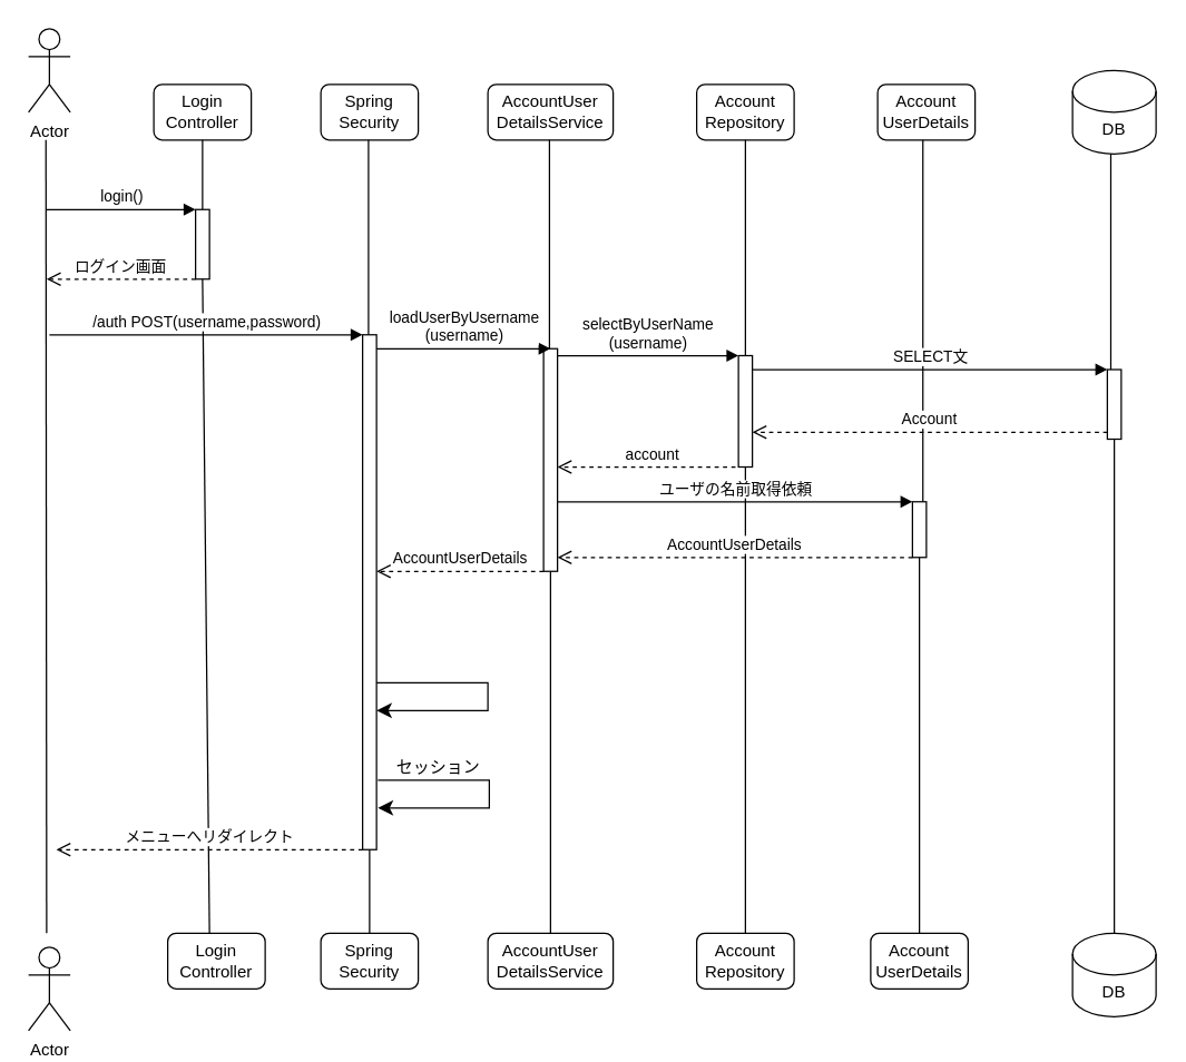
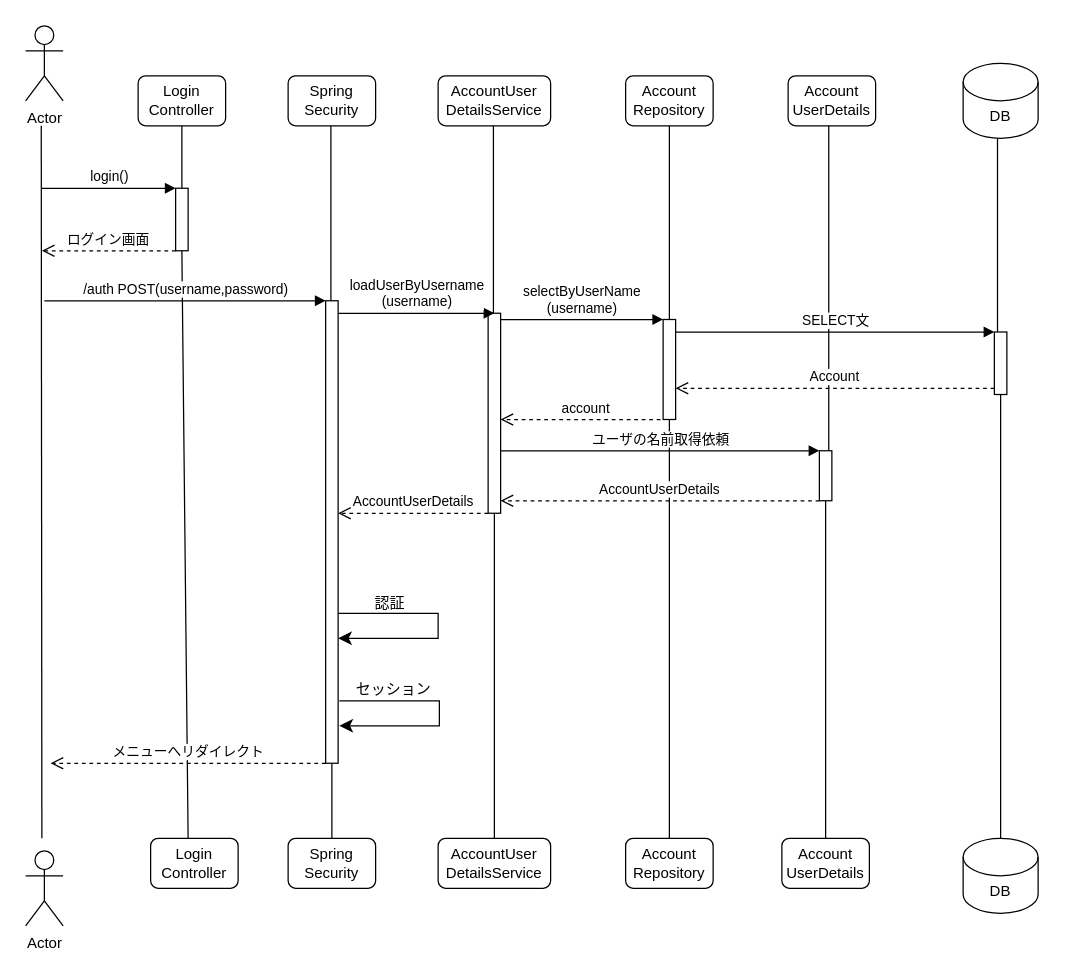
  <mxCell id="0" />
  <mxCell id="1" parent="0" />
  <mxCell id="2" value="Actor" style="shape=umlActor;verticalLabelPosition=bottom;verticalAlign=top;html=1;" vertex="1" parent="1"><mxGeometry x="20" y="20" width="30" height="60" as="geometry" /></mxCell>
  <mxCell id="3" value="Login&lt;div&gt;Controller&lt;/div&gt;" style="rounded=1;whiteSpace=wrap;html=1;" vertex="1" parent="1"><mxGeometry x="110" y="60" width="70" height="40" as="geometry" /></mxCell>
  <mxCell id="4" value="Account&lt;div&gt;Repository&lt;/div&gt;" style="rounded=1;whiteSpace=wrap;html=1;" vertex="1" parent="1"><mxGeometry x="500" y="60" width="70" height="40" as="geometry" /></mxCell>
  <mxCell id="5" value="Spring&lt;div&gt;Security&lt;/div&gt;" style="rounded=1;whiteSpace=wrap;html=1;" vertex="1" parent="1"><mxGeometry x="230" y="60" width="70" height="40" as="geometry" /></mxCell>
  <mxCell id="6" value="Account&lt;span style=&quot;background-color: transparent;&quot;&gt;User&lt;/span&gt;&lt;div&gt;&lt;span style=&quot;background-color: transparent;&quot;&gt;DetailsService&lt;/span&gt;&lt;/div&gt;" style="rounded=1;whiteSpace=wrap;html=1;" vertex="1" parent="1"><mxGeometry x="350" y="60" width="90" height="40" as="geometry" /></mxCell>
  <mxCell id="7" value="Account&lt;div&gt;UserDetails&lt;/div&gt;" style="rounded=1;whiteSpace=wrap;html=1;" vertex="1" parent="1"><mxGeometry x="630" y="60" width="70" height="40" as="geometry" /></mxCell>
  <mxCell id="8" value="" style="endArrow=none;html=1;entryX=0.5;entryY=1;entryDx=0;entryDy=0;" edge="1" parent="1" source="17" target="3"><mxGeometry width="50" height="50" relative="1" as="geometry"><mxPoint x="150" y="860" as="sourcePoint" /><mxPoint x="380" y="220" as="targetPoint" /></mxGeometry></mxCell>
  <mxCell id="9" value="" style="endArrow=none;html=1;entryX=0.5;entryY=1;entryDx=0;entryDy=0;" edge="1" parent="1"><mxGeometry width="50" height="50" relative="1" as="geometry"><mxPoint x="264.23" y="240" as="sourcePoint" /><mxPoint x="264.23" y="100" as="targetPoint" /></mxGeometry></mxCell>
  <mxCell id="10" value="" style="endArrow=none;html=1;entryX=0.5;entryY=1;entryDx=0;entryDy=0;" edge="1" parent="1"><mxGeometry width="50" height="50" relative="1" as="geometry"><mxPoint x="394.23" y="250" as="sourcePoint" /><mxPoint x="394.23" y="100" as="targetPoint" /></mxGeometry></mxCell>
  <mxCell id="11" value="" style="endArrow=none;html=1;entryX=0.5;entryY=1;entryDx=0;entryDy=0;" edge="1" parent="1" source="27" target="4"><mxGeometry width="50" height="50" relative="1" as="geometry"><mxPoint x="707.5" y="860" as="sourcePoint" /><mxPoint x="702.5" y="100" as="targetPoint" /></mxGeometry></mxCell>
  <mxCell id="12" value="DB" style="shape=cylinder3;whiteSpace=wrap;html=1;boundedLbl=1;backgroundOutline=1;size=15;" vertex="1" parent="1"><mxGeometry x="770" y="50" width="60" height="60" as="geometry" /></mxCell>
  <mxCell id="13" value="" style="endArrow=none;html=1;entryX=0.5;entryY=1;entryDx=0;entryDy=0;" edge="1" parent="1" source="36"><mxGeometry width="50" height="50" relative="1" as="geometry"><mxPoint x="663" y="860" as="sourcePoint" /><mxPoint x="662.5" y="100" as="targetPoint" /></mxGeometry></mxCell>
  <mxCell id="14" value="" style="endArrow=none;html=1;entryX=0.5;entryY=1;entryDx=0;entryDy=0;" edge="1" parent="1" source="30"><mxGeometry width="50" height="50" relative="1" as="geometry"><mxPoint x="802.5" y="870" as="sourcePoint" /><mxPoint x="797.5" y="110" as="targetPoint" /></mxGeometry></mxCell>
  <mxCell id="15" value="" style="endArrow=none;html=1;entryX=0.5;entryY=1;entryDx=0;entryDy=0;" edge="1" parent="1"><mxGeometry width="50" height="50" relative="1" as="geometry"><mxPoint x="33" y="670" as="sourcePoint" /><mxPoint x="32.5" y="100" as="targetPoint" /></mxGeometry></mxCell>
  <mxCell id="16" value="" style="endArrow=none;html=1;entryX=0.5;entryY=1;entryDx=0;entryDy=0;" edge="1" parent="1" target="17"><mxGeometry width="50" height="50" relative="1" as="geometry"><mxPoint x="150" y="670" as="sourcePoint" /><mxPoint x="145" y="100" as="targetPoint" /></mxGeometry></mxCell>
  <mxCell id="17" value="" style="html=1;points=[[0,0,0,0,5],[0,1,0,0,-5],[1,0,0,0,5],[1,1,0,0,-5]];perimeter=orthogonalPerimeter;outlineConnect=0;targetShapes=umlLifeline;portConstraint=eastwest;newEdgeStyle={&quot;curved&quot;:0,&quot;rounded&quot;:0};" vertex="1" parent="1"><mxGeometry x="140" y="150" width="10" height="50" as="geometry" /></mxCell>
  <mxCell id="18" value="login()" style="html=1;verticalAlign=bottom;endArrow=block;curved=0;rounded=0;entryX=0;entryY=0;entryDx=0;entryDy=5;entryPerimeter=0;" edge="1" parent="1"><mxGeometry width="80" relative="1" as="geometry"><mxPoint x="33" y="150" as="sourcePoint" /><mxPoint x="140" y="150" as="targetPoint" /></mxGeometry></mxCell>
  <mxCell id="19" value="ログイン画面" style="html=1;verticalAlign=bottom;endArrow=open;dashed=1;endSize=8;curved=0;rounded=0;exitX=0;exitY=1;exitDx=0;exitDy=-5;exitPerimeter=0;" edge="1" parent="1"><mxGeometry relative="1" as="geometry"><mxPoint x="140" y="200" as="sourcePoint" /><mxPoint x="33" y="200" as="targetPoint" /></mxGeometry></mxCell>
  <mxCell id="20" value="/auth POST(username,password)" style="html=1;verticalAlign=bottom;endArrow=block;curved=0;rounded=0;" edge="1" parent="1" target="22"><mxGeometry width="80" relative="1" as="geometry"><mxPoint x="35" y="240" as="sourcePoint" /><mxPoint x="280" y="240" as="targetPoint" /></mxGeometry></mxCell>
  <mxCell id="21" value="" style="endArrow=none;html=1;entryX=0.5;entryY=1;entryDx=0;entryDy=0;" edge="1" parent="1" target="22"><mxGeometry width="50" height="50" relative="1" as="geometry"><mxPoint x="265" y="670" as="sourcePoint" /><mxPoint x="422.5" y="100" as="targetPoint" /><Array as="points" /></mxGeometry></mxCell>
  <mxCell id="22" value="" style="html=1;points=[[0,0,0,0,5],[0,1,0,0,-5],[1,0,0,0,5],[1,1,0,0,-5]];perimeter=orthogonalPerimeter;outlineConnect=0;targetShapes=umlLifeline;portConstraint=eastwest;newEdgeStyle={&quot;curved&quot;:0,&quot;rounded&quot;:0};" vertex="1" parent="1"><mxGeometry x="260" y="240" width="10" height="370" as="geometry" /></mxCell>
  <mxCell id="23" value="" style="endArrow=none;html=1;entryX=0.5;entryY=1;entryDx=0;entryDy=0;" edge="1" parent="1" target="24"><mxGeometry width="50" height="50" relative="1" as="geometry"><mxPoint x="395" y="670" as="sourcePoint" /><mxPoint x="562.5" y="100" as="targetPoint" /></mxGeometry></mxCell>
  <mxCell id="24" value="" style="html=1;points=[[0,0,0,0,5],[0,1,0,0,-5],[1,0,0,0,5],[1,1,0,0,-5]];perimeter=orthogonalPerimeter;outlineConnect=0;targetShapes=umlLifeline;portConstraint=eastwest;newEdgeStyle={&quot;curved&quot;:0,&quot;rounded&quot;:0};" vertex="1" parent="1"><mxGeometry x="390" y="250" width="10" height="160" as="geometry" /></mxCell>
  <mxCell id="25" value="loadUserByUsername&lt;div&gt;(username)&lt;/div&gt;" style="html=1;verticalAlign=bottom;endArrow=block;curved=0;rounded=0;" edge="1" parent="1"><mxGeometry width="80" relative="1" as="geometry"><mxPoint x="270" y="250" as="sourcePoint" /><mxPoint x="395" y="250" as="targetPoint" /></mxGeometry></mxCell>
  <mxCell id="26" value="" style="endArrow=none;html=1;entryX=0.5;entryY=1;entryDx=0;entryDy=0;" edge="1" parent="1" target="27"><mxGeometry width="50" height="50" relative="1" as="geometry"><mxPoint x="535" y="670" as="sourcePoint" /><mxPoint x="702.5" y="100" as="targetPoint" /></mxGeometry></mxCell>
  <mxCell id="27" value="" style="html=1;points=[[0,0,0,0,5],[0,1,0,0,-5],[1,0,0,0,5],[1,1,0,0,-5]];perimeter=orthogonalPerimeter;outlineConnect=0;targetShapes=umlLifeline;portConstraint=eastwest;newEdgeStyle={&quot;curved&quot;:0,&quot;rounded&quot;:0};" vertex="1" parent="1"><mxGeometry x="530" y="255" width="10" height="80" as="geometry" /></mxCell>
  <mxCell id="28" value="selectByUserName&lt;div&gt;(username)&lt;/div&gt;" style="html=1;verticalAlign=bottom;endArrow=block;curved=0;rounded=0;" edge="1" parent="1"><mxGeometry width="80" relative="1" as="geometry"><mxPoint x="400" y="255" as="sourcePoint" /><mxPoint x="530" y="255" as="targetPoint" /></mxGeometry></mxCell>
  <mxCell id="29" value="" style="endArrow=none;html=1;entryX=0.5;entryY=1;entryDx=0;entryDy=0;" edge="1" parent="1" target="30"><mxGeometry width="50" height="50" relative="1" as="geometry"><mxPoint x="800" y="670" as="sourcePoint" /><mxPoint x="797.5" y="110" as="targetPoint" /></mxGeometry></mxCell>
  <mxCell id="30" value="" style="html=1;points=[[0,0,0,0,5],[0,1,0,0,-5],[1,0,0,0,5],[1,1,0,0,-5]];perimeter=orthogonalPerimeter;outlineConnect=0;targetShapes=umlLifeline;portConstraint=eastwest;newEdgeStyle={&quot;curved&quot;:0,&quot;rounded&quot;:0};" vertex="1" parent="1"><mxGeometry x="795" y="265" width="10" height="50" as="geometry" /></mxCell>
  <mxCell id="31" value="SELECT文" style="html=1;verticalAlign=bottom;endArrow=block;curved=0;rounded=0;entryX=0;entryY=0;entryDx=0;entryDy=5;entryPerimeter=0;" edge="1" parent="1"><mxGeometry width="80" relative="1" as="geometry"><mxPoint x="540" y="265" as="sourcePoint" /><mxPoint x="795" y="265" as="targetPoint" /></mxGeometry></mxCell>
  <mxCell id="32" value="Account" style="html=1;verticalAlign=bottom;endArrow=open;dashed=1;endSize=8;curved=0;rounded=0;exitX=0;exitY=1;exitDx=0;exitDy=-5;exitPerimeter=0;" edge="1" parent="1" source="30" target="27"><mxGeometry relative="1" as="geometry"><mxPoint x="490" y="260" as="sourcePoint" /><mxPoint x="410" y="260" as="targetPoint" /></mxGeometry></mxCell>
  <mxCell id="33" value="g" style="html=1;verticalAlign=bottom;endArrow=open;dashed=1;endSize=8;curved=0;rounded=0;exitX=-0.212;exitY=0.804;exitDx=0;exitDy=0;exitPerimeter=0;" edge="1" parent="1"><mxGeometry relative="1" as="geometry"><mxPoint x="527.88" y="335" as="sourcePoint" /><mxPoint x="400" y="335" as="targetPoint" /></mxGeometry></mxCell>
  <mxCell id="34" value="account" style="edgeLabel;html=1;align=center;verticalAlign=middle;resizable=0;points=[];" vertex="1" connectable="0" parent="33"><mxGeometry x="-0.068" y="-10" relative="1" as="geometry"><mxPoint as="offset" /></mxGeometry></mxCell>
  <mxCell id="35" value="" style="endArrow=none;html=1;entryX=0.5;entryY=1;entryDx=0;entryDy=0;" edge="1" parent="1" target="36"><mxGeometry width="50" height="50" relative="1" as="geometry"><mxPoint x="660" y="670" as="sourcePoint" /><mxPoint x="662.5" y="100" as="targetPoint" /></mxGeometry></mxCell>
  <mxCell id="36" value="" style="html=1;points=[[0,0,0,0,5],[0,1,0,0,-5],[1,0,0,0,5],[1,1,0,0,-5]];perimeter=orthogonalPerimeter;outlineConnect=0;targetShapes=umlLifeline;portConstraint=eastwest;newEdgeStyle={&quot;curved&quot;:0,&quot;rounded&quot;:0};" vertex="1" parent="1"><mxGeometry x="655" y="360" width="10" height="40" as="geometry" /></mxCell>
  <mxCell id="37" value="ユーザの名前取得依頼" style="html=1;verticalAlign=bottom;endArrow=block;curved=0;rounded=0;entryX=0;entryY=0;entryDx=0;entryDy=5;entryPerimeter=0;" edge="1" parent="1"><mxGeometry width="80" relative="1" as="geometry"><mxPoint x="400" y="360" as="sourcePoint" /><mxPoint x="655" y="360" as="targetPoint" /></mxGeometry></mxCell>
  <mxCell id="38" value="AccountUserDetails" style="html=1;verticalAlign=bottom;endArrow=open;dashed=1;endSize=8;curved=0;rounded=0;exitX=0;exitY=1;exitDx=0;exitDy=-5;exitPerimeter=0;" edge="1" parent="1"><mxGeometry relative="1" as="geometry"><mxPoint x="655" y="400" as="sourcePoint" /><mxPoint x="400" y="400" as="targetPoint" /></mxGeometry></mxCell>
  <mxCell id="39" value="AccountUserDetails" style="html=1;verticalAlign=bottom;endArrow=open;dashed=1;endSize=8;curved=0;rounded=0;exitX=0;exitY=1;exitDx=0;exitDy=-5;exitPerimeter=0;" edge="1" parent="1"><mxGeometry relative="1" as="geometry"><mxPoint x="390" y="410" as="sourcePoint" /><mxPoint x="270" y="410" as="targetPoint" /></mxGeometry></mxCell>
  <mxCell id="40" value="" style="edgeStyle=segmentEdgeStyle;endArrow=classic;html=1;curved=0;rounded=0;endSize=8;startSize=8;" edge="1" parent="1"><mxGeometry width="50" height="50" relative="1" as="geometry"><mxPoint x="270" y="490" as="sourcePoint" /><mxPoint x="270" y="510" as="targetPoint" /><Array as="points"><mxPoint x="350" y="490" /><mxPoint x="350" y="510" /></Array></mxGeometry></mxCell>
+ <mxCell id="41" value="認証" style="text;html=1;align=center;verticalAlign=middle;resizable=0;points=[];autosize=1;strokeColor=none;fillColor=none;" vertex="1" parent="1"><mxGeometry x="286" y="467" width="50" height="30" as="geometry" /></mxCell>
  <mxCell id="42" value="" style="edgeStyle=segmentEdgeStyle;endArrow=classic;html=1;curved=0;rounded=0;endSize=8;startSize=8;" edge="1" parent="1"><mxGeometry width="50" height="50" relative="1" as="geometry"><mxPoint x="270.97" y="560" as="sourcePoint" /><mxPoint x="270.97" y="580" as="targetPoint" /><Array as="points"><mxPoint x="350.97" y="560" /><mxPoint x="350.97" y="580" /></Array></mxGeometry></mxCell>
  <mxCell id="43" value="セッション" style="text;html=1;align=center;verticalAlign=middle;resizable=0;points=[];autosize=1;strokeColor=none;fillColor=none;" vertex="1" parent="1"><mxGeometry x="274" y="536" width="80" height="30" as="geometry" /></mxCell>
  <mxCell id="44" value="メニューへリダイレクト" style="html=1;verticalAlign=bottom;endArrow=open;dashed=1;endSize=8;curved=0;rounded=0;" edge="1" parent="1" source="22"><mxGeometry relative="1" as="geometry"><mxPoint x="410" y="480" as="sourcePoint" /><mxPoint x="40" y="610" as="targetPoint" /></mxGeometry></mxCell>
  <mxCell id="45" value="Actor" style="shape=umlActor;verticalLabelPosition=bottom;verticalAlign=top;html=1;" vertex="1" parent="1"><mxGeometry x="20" y="680" width="30" height="60" as="geometry" /></mxCell>
  <mxCell id="46" value="Login&lt;div&gt;Controller&lt;/div&gt;" style="rounded=1;whiteSpace=wrap;html=1;" vertex="1" parent="1"><mxGeometry x="120" y="670" width="70" height="40" as="geometry" /></mxCell>
  <mxCell id="47" value="Spring&lt;div&gt;Security&lt;/div&gt;" style="rounded=1;whiteSpace=wrap;html=1;" vertex="1" parent="1"><mxGeometry x="230" y="670" width="70" height="40" as="geometry" /></mxCell>
  <mxCell id="48" value="Account&lt;span style=&quot;background-color: transparent;&quot;&gt;User&lt;/span&gt;&lt;div&gt;&lt;span style=&quot;background-color: transparent;&quot;&gt;DetailsService&lt;/span&gt;&lt;/div&gt;" style="rounded=1;whiteSpace=wrap;html=1;" vertex="1" parent="1"><mxGeometry x="350" y="670" width="90" height="40" as="geometry" /></mxCell>
  <mxCell id="49" value="Account&lt;div&gt;Repository&lt;/div&gt;" style="rounded=1;whiteSpace=wrap;html=1;" vertex="1" parent="1"><mxGeometry x="500" y="670" width="70" height="40" as="geometry" /></mxCell>
  <mxCell id="50" value="Account&lt;div&gt;UserDetails&lt;/div&gt;" style="rounded=1;whiteSpace=wrap;html=1;" vertex="1" parent="1"><mxGeometry x="625" y="670" width="70" height="40" as="geometry" /></mxCell>
  <mxCell id="51" value="DB" style="shape=cylinder3;whiteSpace=wrap;html=1;boundedLbl=1;backgroundOutline=1;size=15;" vertex="1" parent="1"><mxGeometry x="770" y="670" width="60" height="60" as="geometry" /></mxCell>
